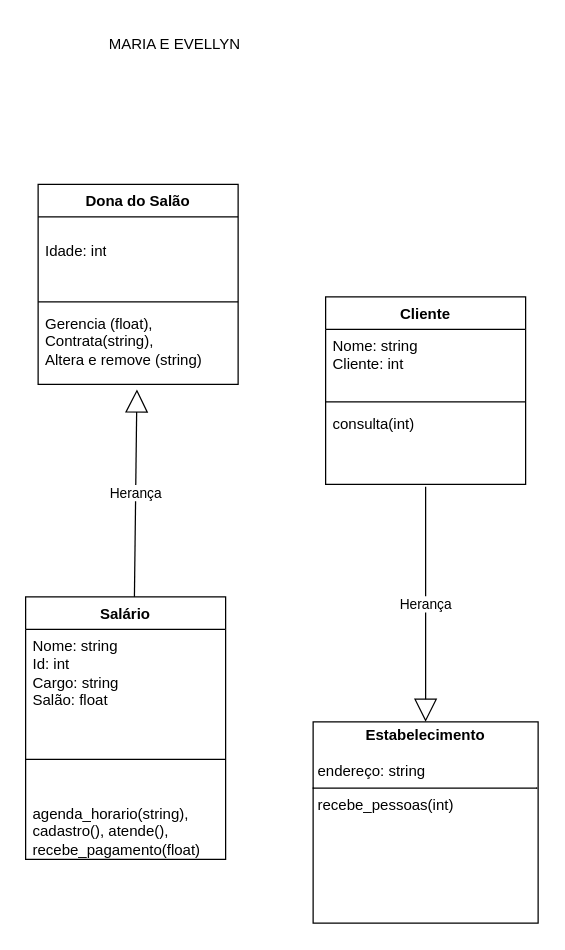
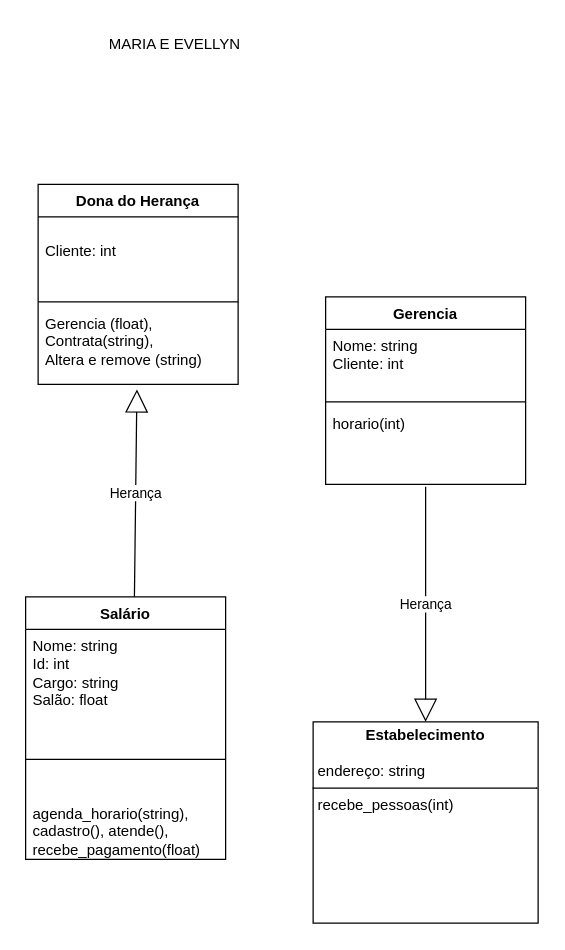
  <mxCell id="0" />
  <mxCell id="1" parent="0" />
- <mxCell id="2" value="Dona do Salão" style="swimlane;fontStyle=1;align=center;verticalAlign=top;childLayout=stackLayout;horizontal=1;startSize=26;horizontalStack=0;resizeParent=1;resizeParentMax=0;resizeLast=0;collapsible=1;marginBottom=0;whiteSpace=wrap;html=1;" parent="1" vertex="1"><mxGeometry x="30" y="147" width="160" height="160" as="geometry" /></mxCell>
- <mxCell id="3" value="&lt;br&gt;&lt;div&gt;Idade: int&lt;/div&gt;" style="text;strokeColor=none;fillColor=none;align=left;verticalAlign=top;spacingLeft=4;spacingRight=4;overflow=hidden;rotatable=0;points=[[0,0.5],[1,0.5]];portConstraint=eastwest;whiteSpace=wrap;html=1;" parent="2" vertex="1"><mxGeometry y="26" width="160" height="64" as="geometry" /></mxCell>
+ <mxCell id="2" value="Dona do Herança" style="swimlane;fontStyle=1;align=center;verticalAlign=top;childLayout=stackLayout;horizontal=1;startSize=26;horizontalStack=0;resizeParent=1;resizeParentMax=0;resizeLast=0;collapsible=1;marginBottom=0;whiteSpace=wrap;html=1;" parent="1" vertex="1"><mxGeometry x="30" y="147" width="160" height="160" as="geometry" /></mxCell>
+ <mxCell id="3" value="&lt;br&gt;&lt;div&gt;Cliente: int&lt;/div&gt;" style="text;strokeColor=none;fillColor=none;align=left;verticalAlign=top;spacingLeft=4;spacingRight=4;overflow=hidden;rotatable=0;points=[[0,0.5],[1,0.5]];portConstraint=eastwest;whiteSpace=wrap;html=1;" parent="2" vertex="1"><mxGeometry y="26" width="160" height="64" as="geometry" /></mxCell>
  <mxCell id="4" value="" style="line;strokeWidth=1;fillColor=none;align=left;verticalAlign=middle;spacingTop=-1;spacingLeft=3;spacingRight=3;rotatable=0;labelPosition=right;points=[];portConstraint=eastwest;strokeColor=inherit;" parent="2" vertex="1"><mxGeometry y="90" width="160" height="8" as="geometry" /></mxCell>
  <mxCell id="5" value="Gerencia (float), Contrata(string),&amp;nbsp;&lt;div&gt;Altera e remove (string)&amp;nbsp;&lt;/div&gt;" style="text;strokeColor=none;fillColor=none;align=left;verticalAlign=top;spacingLeft=4;spacingRight=4;overflow=hidden;rotatable=0;points=[[0,0.5],[1,0.5]];portConstraint=eastwest;whiteSpace=wrap;html=1;" parent="2" vertex="1"><mxGeometry y="98" width="160" height="62" as="geometry" /></mxCell>
  <mxCell id="6" value="Salário" style="swimlane;fontStyle=1;align=center;verticalAlign=top;childLayout=stackLayout;horizontal=1;startSize=26;horizontalStack=0;resizeParent=1;resizeParentMax=0;resizeLast=0;collapsible=1;marginBottom=0;whiteSpace=wrap;html=1;" parent="1" vertex="1"><mxGeometry x="20" y="477" width="160" height="210" as="geometry" /></mxCell>
  <mxCell id="7" value="Nome: string&lt;div&gt;Id: int&lt;/div&gt;&lt;div&gt;Cargo: string&lt;/div&gt;&lt;div&gt;Salão: float&lt;/div&gt;" style="text;strokeColor=none;fillColor=none;align=left;verticalAlign=top;spacingLeft=4;spacingRight=4;overflow=hidden;rotatable=0;points=[[0,0.5],[1,0.5]];portConstraint=eastwest;whiteSpace=wrap;html=1;" parent="6" vertex="1"><mxGeometry y="26" width="160" height="74" as="geometry" /></mxCell>
  <mxCell id="8" value="" style="line;strokeWidth=1;fillColor=none;align=left;verticalAlign=middle;spacingTop=-1;spacingLeft=3;spacingRight=3;rotatable=0;labelPosition=right;points=[];portConstraint=eastwest;strokeColor=inherit;" parent="6" vertex="1"><mxGeometry y="100" width="160" height="60" as="geometry" /></mxCell>
  <mxCell id="9" value="&lt;font style=&quot;vertical-align: inherit;&quot;&gt;&lt;font style=&quot;vertical-align: inherit;&quot;&gt;agenda_horario(string), cadastro(), atende(), recebe_pagamento(float)&amp;nbsp;&lt;/font&gt;&lt;/font&gt;" style="text;strokeColor=none;fillColor=none;align=left;verticalAlign=top;spacingLeft=4;spacingRight=4;overflow=hidden;rotatable=0;points=[[0,0.5],[1,0.5]];portConstraint=eastwest;whiteSpace=wrap;html=1;" parent="6" vertex="1"><mxGeometry y="160" width="160" height="50" as="geometry" /></mxCell>
- <mxCell id="10" value="Cliente" style="swimlane;fontStyle=1;align=center;verticalAlign=top;childLayout=stackLayout;horizontal=1;startSize=26;horizontalStack=0;resizeParent=1;resizeParentMax=0;resizeLast=0;collapsible=1;marginBottom=0;whiteSpace=wrap;html=1;" parent="1" vertex="1"><mxGeometry x="260" y="237" width="160" height="150" as="geometry" /></mxCell>
+ <mxCell id="10" value="Gerencia" style="swimlane;fontStyle=1;align=center;verticalAlign=top;childLayout=stackLayout;horizontal=1;startSize=26;horizontalStack=0;resizeParent=1;resizeParentMax=0;resizeLast=0;collapsible=1;marginBottom=0;whiteSpace=wrap;html=1;" parent="1" vertex="1"><mxGeometry x="260" y="237" width="160" height="150" as="geometry" /></mxCell>
  <mxCell id="11" value="Nome: string&lt;div&gt;Cliente: int&lt;/div&gt;" style="text;strokeColor=none;fillColor=none;align=left;verticalAlign=top;spacingLeft=4;spacingRight=4;overflow=hidden;rotatable=0;points=[[0,0.5],[1,0.5]];portConstraint=eastwest;whiteSpace=wrap;html=1;" parent="10" vertex="1"><mxGeometry y="26" width="160" height="54" as="geometry" /></mxCell>
  <mxCell id="12" value="" style="line;strokeWidth=1;fillColor=none;align=left;verticalAlign=middle;spacingTop=-1;spacingLeft=3;spacingRight=3;rotatable=0;labelPosition=right;points=[];portConstraint=eastwest;strokeColor=inherit;" parent="10" vertex="1"><mxGeometry y="80" width="160" height="8" as="geometry" /></mxCell>
- <mxCell id="13" value="consulta(int)" style="text;strokeColor=none;fillColor=none;align=left;verticalAlign=top;spacingLeft=4;spacingRight=4;overflow=hidden;rotatable=0;points=[[0,0.5],[1,0.5]];portConstraint=eastwest;whiteSpace=wrap;html=1;" parent="10" vertex="1"><mxGeometry y="88" width="160" height="62" as="geometry" /></mxCell>
+ <mxCell id="13" value="horario(int)" style="text;strokeColor=none;fillColor=none;align=left;verticalAlign=top;spacingLeft=4;spacingRight=4;overflow=hidden;rotatable=0;points=[[0,0.5],[1,0.5]];portConstraint=eastwest;whiteSpace=wrap;html=1;" parent="10" vertex="1"><mxGeometry y="88" width="160" height="62" as="geometry" /></mxCell>
  <mxCell id="14" value="Herança" style="endArrow=block;endSize=16;endFill=0;html=1;rounded=0;exitX=0.544;exitY=0;exitDx=0;exitDy=0;exitPerimeter=0;entryX=0.494;entryY=1.065;entryDx=0;entryDy=0;entryPerimeter=0;" parent="1" source="6" target="5" edge="1"><mxGeometry width="160" relative="1" as="geometry"><mxPoint x="140" y="377" as="sourcePoint" /><mxPoint x="300" y="377" as="targetPoint" /></mxGeometry></mxCell>
  <mxCell id="15" value="&lt;p style=&quot;margin:0px;margin-top:4px;text-align:center;&quot;&gt;&lt;b&gt;&lt;font style=&quot;vertical-align: inherit;&quot;&gt;&lt;font style=&quot;vertical-align: inherit;&quot;&gt;&lt;font style=&quot;vertical-align: inherit;&quot;&gt;&lt;font style=&quot;vertical-align: inherit;&quot;&gt;&lt;font style=&quot;vertical-align: inherit;&quot;&gt;&lt;font style=&quot;vertical-align: inherit;&quot;&gt;Estabelecimento&lt;/font&gt;&lt;/font&gt;&lt;/font&gt;&lt;/font&gt;&lt;/font&gt;&lt;/font&gt;&lt;/b&gt;&lt;/p&gt;&lt;p style=&quot;margin:0px;margin-left:4px;&quot;&gt;&lt;br&gt;&lt;/p&gt;&lt;p style=&quot;margin:0px;margin-left:4px;&quot;&gt;&lt;font style=&quot;vertical-align: inherit;&quot;&gt;&lt;font style=&quot;vertical-align: inherit;&quot;&gt;&lt;font style=&quot;vertical-align: inherit;&quot;&gt;&lt;font style=&quot;vertical-align: inherit;&quot;&gt;&lt;font style=&quot;vertical-align: inherit;&quot;&gt;&lt;font style=&quot;vertical-align: inherit;&quot;&gt;endereço: string&lt;/font&gt;&lt;/font&gt;&lt;/font&gt;&lt;/font&gt;&lt;/font&gt;&lt;/font&gt;&lt;/p&gt;&lt;hr size=&quot;1&quot; style=&quot;border-style:solid;&quot;&gt;&lt;p style=&quot;margin:0px;margin-left:4px;&quot;&gt;&lt;font style=&quot;vertical-align: inherit;&quot;&gt;&lt;font style=&quot;vertical-align: inherit;&quot;&gt;&lt;font style=&quot;vertical-align: inherit;&quot;&gt;&lt;font style=&quot;vertical-align: inherit;&quot;&gt;&lt;font style=&quot;vertical-align: inherit;&quot;&gt;&lt;font style=&quot;vertical-align: inherit;&quot;&gt;recebe_pessoas(int)&lt;/font&gt;&lt;/font&gt;&lt;/font&gt;&lt;/font&gt;&lt;/font&gt;&lt;/font&gt;&lt;/p&gt;" style="verticalAlign=top;align=left;overflow=fill;html=1;whiteSpace=wrap;" parent="1" vertex="1"><mxGeometry x="250" y="577" width="180" height="161" as="geometry" /></mxCell>
  <mxCell id="16" value="Herança" style="endArrow=block;endSize=16;endFill=0;html=1;rounded=0;exitX=0.5;exitY=1.032;exitDx=0;exitDy=0;exitPerimeter=0;entryX=0.5;entryY=0;entryDx=0;entryDy=0;" edge="1" parent="1" source="13" target="15"><mxGeometry width="160" relative="1" as="geometry"><mxPoint x="339" y="577" as="sourcePoint" /><mxPoint x="341" y="411" as="targetPoint" /></mxGeometry></mxCell>
  <mxCell id="17" value="MARIA E EVELLYN" style="text;html=1;align=center;verticalAlign=middle;resizable=0;points=[];autosize=1;strokeColor=none;fillColor=none;" vertex="1" parent="1"><mxGeometry x="74" y="20" width="130" height="30" as="geometry" /></mxCell>
